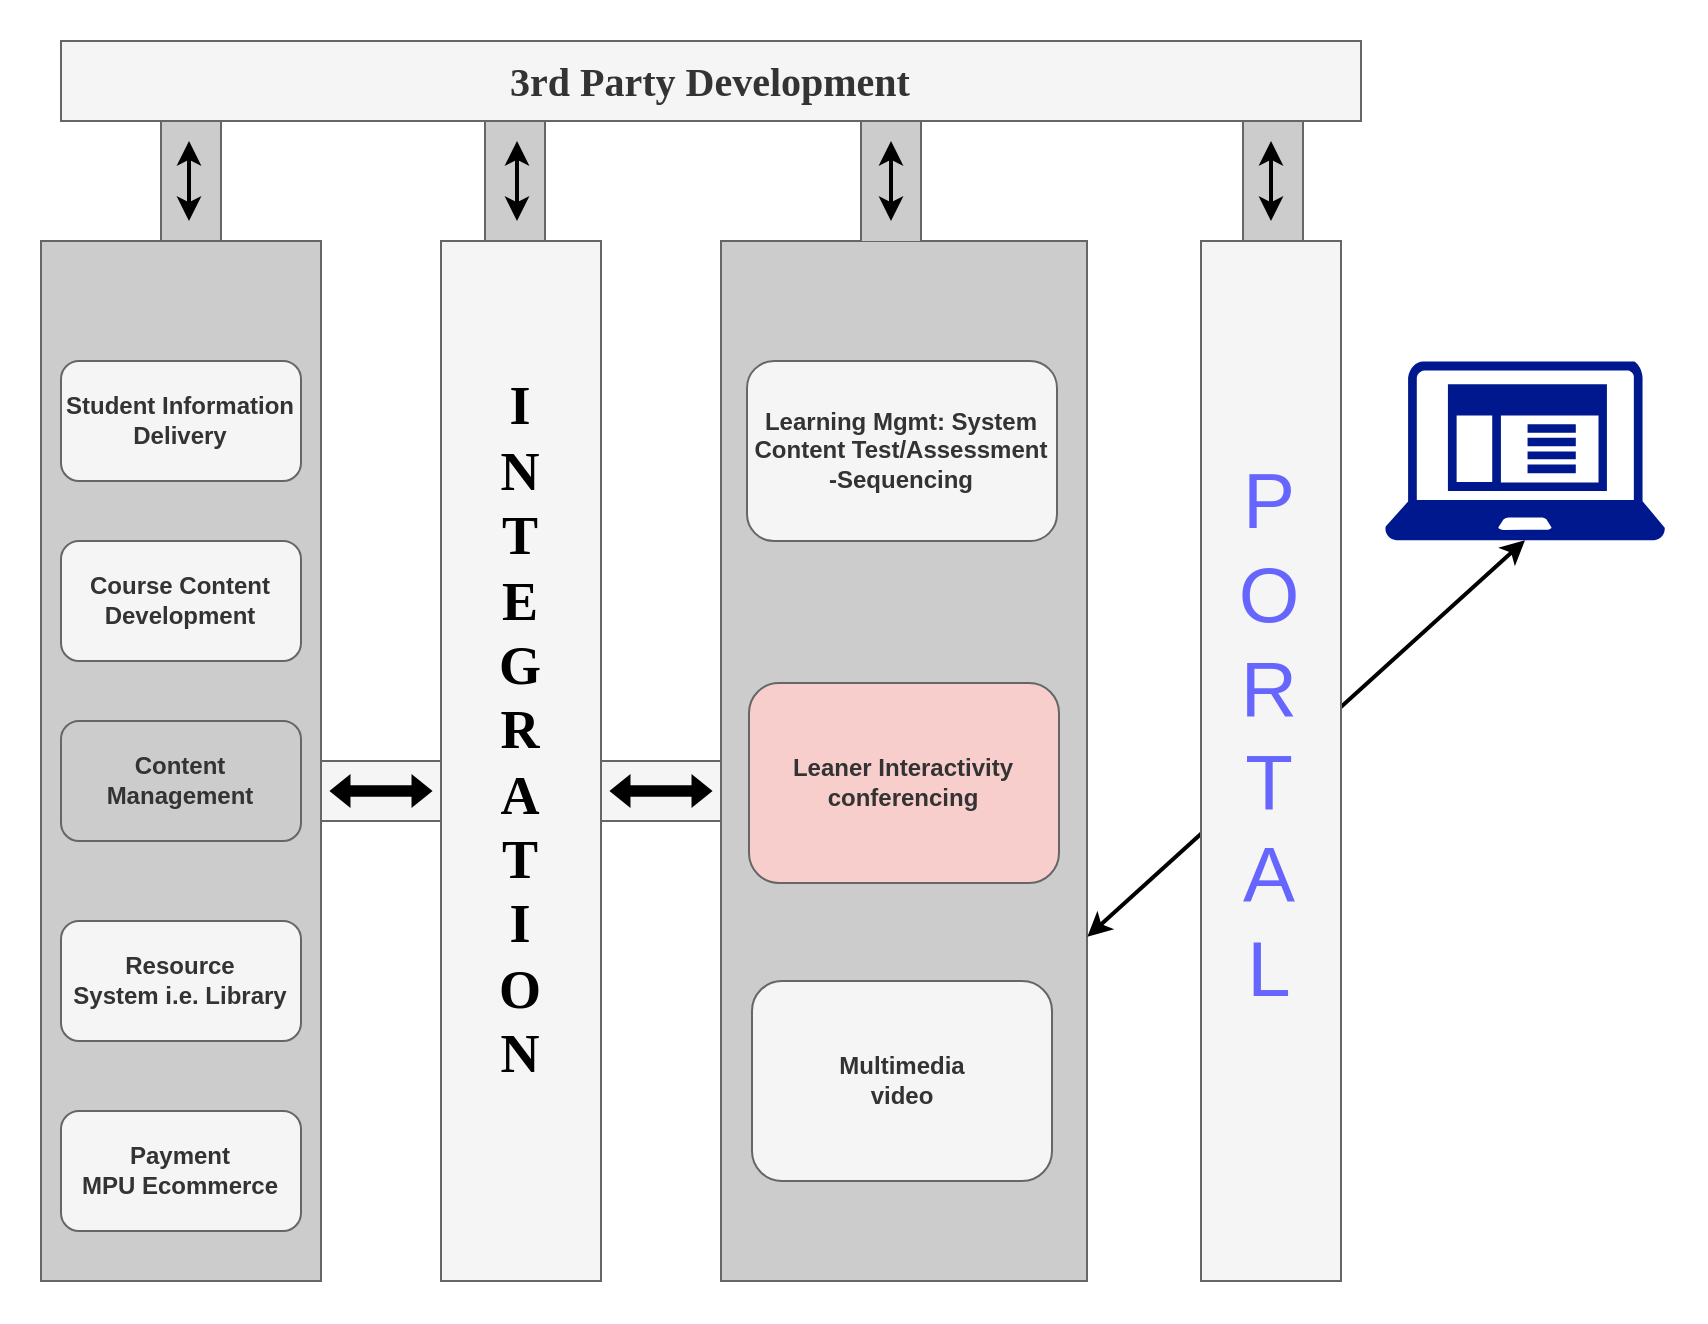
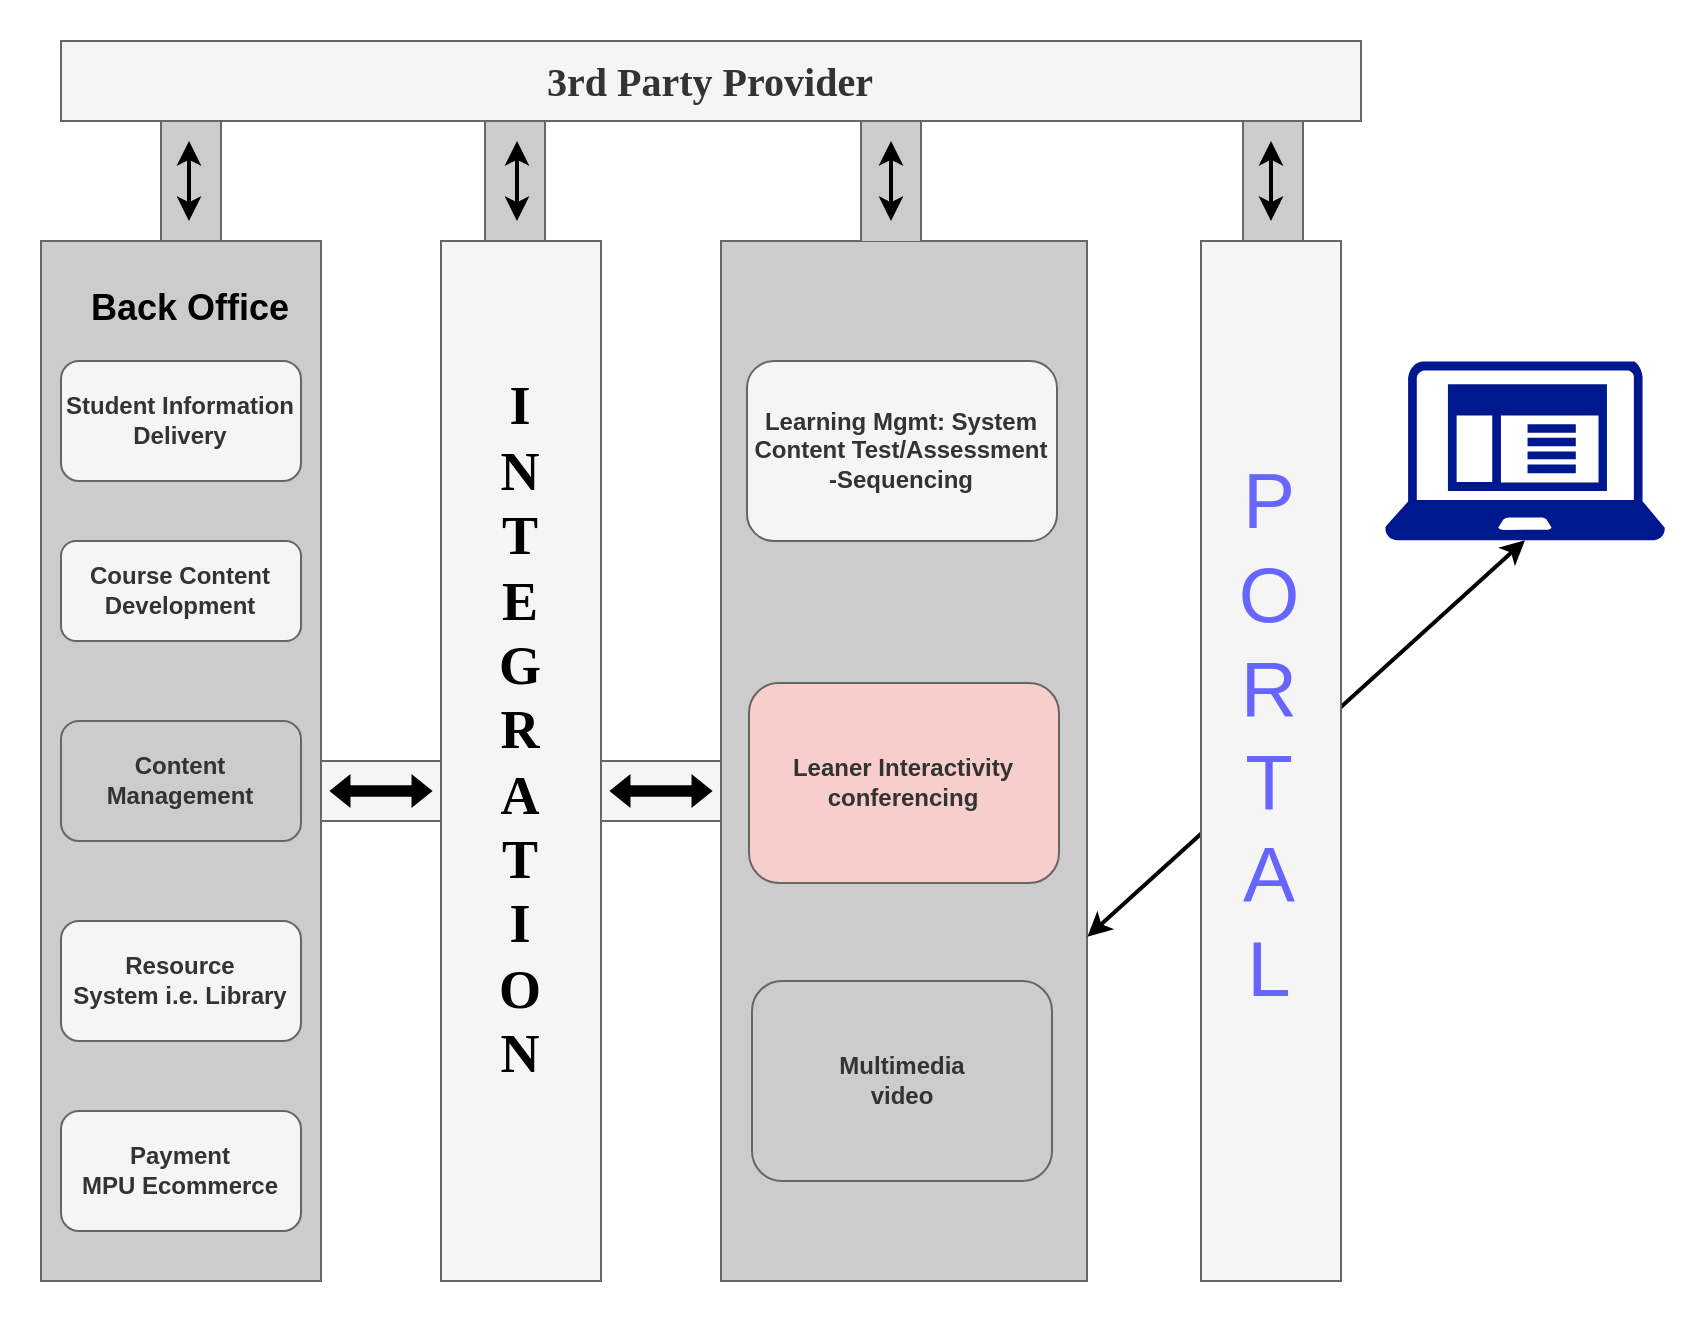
  <mxCell id="0" />
  <mxCell id="1" parent="0" />
- <mxCell id="2" value="&lt;font style=&quot;font-size: 20px&quot; face=&quot;Verdana&quot;&gt;&lt;b&gt;3rd Party Development&lt;br&gt;&lt;/b&gt;&lt;/font&gt;" style="rounded=0;whiteSpace=wrap;html=1;fillColor=#f5f5f5;strokeColor=#666666;fontColor=#333333;" parent="1" vertex="1"><mxGeometry x="30" y="20" width="650" height="40" as="geometry" /></mxCell>
+ <mxCell id="2" value="&lt;font style=&quot;font-size: 20px&quot; face=&quot;Verdana&quot;&gt;&lt;b&gt;3rd Party Provider&lt;br&gt;&lt;/b&gt;&lt;/font&gt;" style="rounded=0;whiteSpace=wrap;html=1;fillColor=#f5f5f5;strokeColor=#666666;fontColor=#333333;" parent="1" vertex="1"><mxGeometry x="30" y="20" width="650" height="40" as="geometry" /></mxCell>
  <mxCell id="3" value="" style="aspect=fixed;pointerEvents=1;shadow=0;dashed=0;html=1;strokeColor=none;labelPosition=center;verticalLabelPosition=bottom;verticalAlign=top;align=center;fillColor=#00188D;shape=mxgraph.mscae.enterprise.client_application" vertex="1" parent="1"><mxGeometry x="692" y="180" width="140" height="89.6" as="geometry" /></mxCell>
  <mxCell id="4" value="" style="edgeStyle=none;rounded=0;orthogonalLoop=1;jettySize=auto;html=1;" edge="1" parent="1" source="5" target="6"><mxGeometry relative="1" as="geometry" /></mxCell>
  <mxCell id="5" value="" style="shape=partialRectangle;whiteSpace=wrap;html=1;bottom=1;right=1;left=1;top=0;fillColor=#CCCCCC;routingCenterX=-0.5;rotation=-180;strokeColor=#666666;fontColor=#333333;" vertex="1" parent="1"><mxGeometry x="80" y="60" width="30" height="60" as="geometry" /></mxCell>
  <mxCell id="6" value="" style="rounded=0;whiteSpace=wrap;html=1;fillColor=#CCCCCC;strokeColor=#666666;fontColor=#333333;" vertex="1" parent="1"><mxGeometry x="20" y="120" width="140" height="520" as="geometry" /></mxCell>
  <mxCell id="7" value="" style="endArrow=classic;startArrow=classic;html=1;fontStyle=1;strokeColor=#000000;strokeWidth=2;" edge="1" parent="1"><mxGeometry width="50" height="50" relative="1" as="geometry"><mxPoint x="94" y="70" as="sourcePoint" /><mxPoint x="94" y="110" as="targetPoint" /></mxGeometry></mxCell>
+ <mxCell id="8" value="&lt;font style=&quot;font-size: 18px&quot;&gt;&lt;b&gt;Back Office&lt;/b&gt;&lt;/font&gt;" style="text;html=1;strokeColor=none;fillColor=none;align=center;verticalAlign=middle;whiteSpace=wrap;rounded=0;" vertex="1" parent="1"><mxGeometry x="30" y="138.4" width="130" height="31.6" as="geometry" /></mxCell>
  <mxCell id="9" value="&lt;div&gt;&lt;b&gt;Student Information&lt;/b&gt;&lt;/div&gt;&lt;div&gt;&lt;b&gt;Delivery&lt;br&gt;&lt;/b&gt;&lt;/div&gt;" style="rounded=1;whiteSpace=wrap;html=1;fillColor=#f5f5f5;strokeColor=#666666;fontColor=#333333;" vertex="1" parent="1"><mxGeometry x="30" y="180" width="120" height="60" as="geometry" /></mxCell>
- <mxCell id="10" value="&lt;div&gt;Course Content&lt;/div&gt;&lt;div&gt;Development&lt;br&gt;&lt;/div&gt;" style="rounded=1;whiteSpace=wrap;html=1;fillColor=#f5f5f5;fontStyle=1;strokeColor=#666666;fontColor=#333333;" vertex="1" parent="1"><mxGeometry x="30" y="270" width="120" height="60" as="geometry" /></mxCell>
+ <mxCell id="10" value="&lt;div&gt;Course Content&lt;/div&gt;&lt;div&gt;Development&lt;br&gt;&lt;/div&gt;" style="rounded=1;whiteSpace=wrap;html=1;fillColor=#f5f5f5;fontStyle=1;strokeColor=#666666;fontColor=#333333;" vertex="1" parent="1"><mxGeometry x="30" y="270" width="120" height="50" as="geometry" /></mxCell>
  <mxCell id="11" value="&lt;b&gt;Content Management&lt;/b&gt;" style="rounded=1;whiteSpace=wrap;html=1;fillColor=#cccccc;strokeColor=#666666;fontColor=#333333;" vertex="1" parent="1"><mxGeometry x="30" y="360" width="120" height="60" as="geometry" /></mxCell>
  <mxCell id="12" value="&lt;div&gt;&lt;b&gt;Resource&lt;/b&gt;&lt;/div&gt;&lt;div&gt;&lt;b&gt;System i.e. Library&lt;br&gt;&lt;/b&gt;&lt;/div&gt;" style="rounded=1;whiteSpace=wrap;html=1;fillColor=#f5f5f5;strokeColor=#666666;fontColor=#333333;" vertex="1" parent="1"><mxGeometry x="30" y="460" width="120" height="60" as="geometry" /></mxCell>
  <mxCell id="13" value="&lt;div&gt;&lt;b&gt;Payment&lt;/b&gt;&lt;/div&gt;&lt;div&gt;&lt;b&gt;MPU Ecommerce&lt;br&gt;&lt;/b&gt;&lt;/div&gt;" style="rounded=1;whiteSpace=wrap;html=1;fillColor=#f5f5f5;strokeColor=#666666;fontColor=#333333;" vertex="1" parent="1"><mxGeometry x="30" y="555" width="120" height="60" as="geometry" /></mxCell>
  <mxCell id="14" value="" style="edgeStyle=none;rounded=0;orthogonalLoop=1;jettySize=auto;html=1;" edge="1" parent="1" target="15"><mxGeometry relative="1" as="geometry"><mxPoint x="432.517" y="120" as="sourcePoint" /></mxGeometry></mxCell>
  <mxCell id="15" value="" style="rounded=0;whiteSpace=wrap;html=1;fillColor=#CCCCCC;strokeColor=#666666;fontColor=#333333;" vertex="1" parent="1"><mxGeometry x="360" y="120" width="183" height="520" as="geometry" /></mxCell>
  <mxCell id="16" value="&lt;div&gt;&lt;b&gt;Learning Mgmt: System&lt;/b&gt;&lt;/div&gt;&lt;div&gt;&lt;b&gt;Content Test/Assessment&lt;/b&gt;&lt;/div&gt;&lt;div&gt;&lt;b&gt;-Sequencing&lt;br&gt;&lt;/b&gt;&lt;/div&gt;" style="rounded=1;whiteSpace=wrap;html=1;fillColor=#f5f5f5;strokeColor=#666666;fontColor=#333333;" vertex="1" parent="1"><mxGeometry x="373" y="180" width="155" height="90" as="geometry" /></mxCell>
  <mxCell id="17" value="&lt;div&gt;Leaner Interactivity&lt;/div&gt;&lt;div&gt;conferencing&lt;br&gt;&lt;/div&gt;" style="rounded=1;whiteSpace=wrap;html=1;fillColor=#f8cecc;fontStyle=1;strokeColor=#666666;fontColor=#333333;" vertex="1" parent="1"><mxGeometry x="374" y="341" width="155" height="100" as="geometry" /></mxCell>
- <mxCell id="18" value="&lt;div&gt;&lt;b&gt;Multimedia&lt;/b&gt;&lt;/div&gt;&lt;div&gt;&lt;b&gt;video&lt;br&gt;&lt;/b&gt;&lt;/div&gt;" style="rounded=1;whiteSpace=wrap;html=1;fillColor=#f5f5f5;strokeColor=#666666;fontColor=#333333;" vertex="1" parent="1"><mxGeometry x="375.5" y="490" width="150" height="100" as="geometry" /></mxCell>
+ <mxCell id="18" value="&lt;div&gt;&lt;b&gt;Multimedia&lt;/b&gt;&lt;/div&gt;&lt;div&gt;&lt;b&gt;video&lt;br&gt;&lt;/b&gt;&lt;/div&gt;" style="rounded=1;whiteSpace=wrap;html=1;fillColor=#cccccc;strokeColor=#666666;fontColor=#333333;" vertex="1" parent="1"><mxGeometry x="375.5" y="490" width="150" height="100" as="geometry" /></mxCell>
  <mxCell id="19" value="" style="shape=partialRectangle;whiteSpace=wrap;html=1;bottom=1;right=1;left=1;top=0;fillColor=#CCCCCC;routingCenterX=-0.5;rotation=-180;strokeColor=#666666;fontColor=#333333;" vertex="1" parent="1"><mxGeometry x="430" y="60" width="30" height="60" as="geometry" /></mxCell>
  <mxCell id="20" value="" style="endArrow=classic;startArrow=classic;html=1;fontStyle=1;strokeColor=#000000;strokeWidth=2;" edge="1" parent="1"><mxGeometry width="50" height="50" relative="1" as="geometry"><mxPoint x="445" y="70" as="sourcePoint" /><mxPoint x="445" y="110" as="targetPoint" /></mxGeometry></mxCell>
  <mxCell id="21" value="" style="rounded=0;whiteSpace=wrap;html=1;fillColor=#f5f5f5;strokeColor=#666666;fontColor=#333333;" vertex="1" parent="1"><mxGeometry x="220" y="120" width="80" height="520" as="geometry" /></mxCell>
  <mxCell id="22" value="&lt;div style=&quot;font-size: 27px&quot;&gt;&lt;font style=&quot;font-size: 27px&quot; face=&quot;Verdana&quot;&gt;&lt;b&gt;&lt;font style=&quot;font-size: 27px&quot;&gt;I&lt;/font&gt;&lt;/b&gt;&lt;/font&gt;&lt;/div&gt;&lt;div style=&quot;font-size: 27px&quot;&gt;&lt;font style=&quot;font-size: 27px&quot; face=&quot;Verdana&quot;&gt;&lt;b&gt;N&lt;/b&gt;&lt;/font&gt;&lt;/div&gt;&lt;div style=&quot;font-size: 27px&quot;&gt;&lt;font style=&quot;font-size: 27px&quot; face=&quot;Verdana&quot;&gt;&lt;b&gt;T&lt;/b&gt;&lt;/font&gt;&lt;/div&gt;&lt;div style=&quot;font-size: 27px&quot;&gt;&lt;font style=&quot;font-size: 27px&quot; face=&quot;Verdana&quot;&gt;&lt;b&gt;E&lt;/b&gt;&lt;/font&gt;&lt;/div&gt;&lt;div style=&quot;font-size: 27px&quot;&gt;&lt;font style=&quot;font-size: 27px&quot; face=&quot;Verdana&quot;&gt;&lt;b&gt;G&lt;/b&gt;&lt;/font&gt;&lt;/div&gt;&lt;div style=&quot;font-size: 27px&quot;&gt;&lt;font style=&quot;font-size: 27px&quot; face=&quot;Verdana&quot;&gt;&lt;b&gt;R&lt;/b&gt;&lt;/font&gt;&lt;/div&gt;&lt;div style=&quot;font-size: 27px&quot;&gt;&lt;font style=&quot;font-size: 27px&quot; face=&quot;Verdana&quot;&gt;&lt;b&gt;A&lt;/b&gt;&lt;/font&gt;&lt;/div&gt;&lt;div style=&quot;font-size: 27px&quot;&gt;&lt;font style=&quot;font-size: 27px&quot; face=&quot;Verdana&quot;&gt;&lt;b&gt;T&lt;/b&gt;&lt;/font&gt;&lt;/div&gt;&lt;div style=&quot;font-size: 27px&quot;&gt;&lt;font style=&quot;font-size: 27px&quot; face=&quot;Verdana&quot;&gt;&lt;b&gt;I&lt;/b&gt;&lt;/font&gt;&lt;/div&gt;&lt;div style=&quot;font-size: 27px&quot;&gt;&lt;font style=&quot;font-size: 27px&quot; face=&quot;Verdana&quot;&gt;&lt;b&gt;O&lt;/b&gt;&lt;/font&gt;&lt;/div&gt;&lt;div style=&quot;font-size: 27px&quot;&gt;&lt;font style=&quot;font-size: 27px&quot; face=&quot;Verdana&quot;&gt;&lt;b&gt;N&lt;br&gt;&lt;/b&gt;&lt;/font&gt;&lt;/div&gt;" style="text;html=1;strokeColor=none;fillColor=none;align=center;verticalAlign=middle;whiteSpace=wrap;rounded=0;rotation=0;" vertex="1" parent="1"><mxGeometry x="235" y="170" width="50" height="390" as="geometry" /></mxCell>
  <mxCell id="23" value="" style="rounded=0;whiteSpace=wrap;html=1;fillColor=#f5f5f5;strokeColor=#666666;fontColor=#333333;" vertex="1" parent="1"><mxGeometry x="160" y="380" width="60" height="30" as="geometry" /></mxCell>
  <mxCell id="24" value="" style="rounded=0;whiteSpace=wrap;html=1;fillColor=#CCCCCC;strokeColor=#666666;fontColor=#333333;" vertex="1" parent="1"><mxGeometry x="242" y="60" width="30" height="60" as="geometry" /></mxCell>
  <mxCell id="25" value="" style="rounded=0;whiteSpace=wrap;html=1;fillColor=#f5f5f5;strokeColor=#666666;fontColor=#333333;" vertex="1" parent="1"><mxGeometry x="300" y="380" width="60" height="30" as="geometry" /></mxCell>
  <mxCell id="26" value="" style="html=1;shadow=0;dashed=0;align=center;verticalAlign=middle;shape=mxgraph.arrows2.twoWayArrow;dy=0.68;dx=9.24;fillColor=#000000;" vertex="1" parent="1"><mxGeometry x="165" y="387.5" width="50" height="15" as="geometry" /></mxCell>
  <mxCell id="27" value="" style="html=1;shadow=0;dashed=0;align=center;verticalAlign=middle;shape=mxgraph.arrows2.twoWayArrow;dy=0.68;dx=9.24;fillColor=#000000;" vertex="1" parent="1"><mxGeometry x="305" y="387.5" width="50" height="15" as="geometry" /></mxCell>
  <mxCell id="28" value="" style="endArrow=classic;startArrow=classic;html=1;fontStyle=1;strokeColor=#000000;strokeWidth=2;" edge="1" parent="1"><mxGeometry width="50" height="50" relative="1" as="geometry"><mxPoint x="258" y="70" as="sourcePoint" /><mxPoint x="258" y="110" as="targetPoint" /></mxGeometry></mxCell>
  <mxCell id="29" value="" style="shape=partialRectangle;whiteSpace=wrap;html=1;bottom=1;right=1;left=1;top=0;fillColor=#CCCCCC;routingCenterX=-0.5;rotation=-180;strokeColor=#666666;fontColor=#333333;" vertex="1" parent="1"><mxGeometry x="621" y="60" width="30" height="60" as="geometry" /></mxCell>
  <mxCell id="30" value="" style="endArrow=classic;startArrow=classic;html=1;fontStyle=1;strokeColor=#000000;strokeWidth=2;" edge="1" parent="1"><mxGeometry width="50" height="50" relative="1" as="geometry"><mxPoint x="635" y="70" as="sourcePoint" /><mxPoint x="635" y="110" as="targetPoint" /></mxGeometry></mxCell>
  <mxCell id="31" value="" style="endArrow=classic;startArrow=classic;html=1;fontStyle=1;strokeColor=#000000;strokeWidth=2;entryX=1.001;entryY=0.669;entryDx=0;entryDy=0;entryPerimeter=0;exitX=0.5;exitY=1;exitDx=0;exitDy=0;exitPerimeter=0;" edge="1" parent="1" source="3" target="15"><mxGeometry width="50" height="50" relative="1" as="geometry"><mxPoint x="676" y="70" as="sourcePoint" /><mxPoint x="676" y="110" as="targetPoint" /></mxGeometry></mxCell>
  <mxCell id="32" value="" style="rounded=0;whiteSpace=wrap;html=1;strokeColor=#666666;fillColor=#f5f5f5;fontColor=#333333;" vertex="1" parent="1"><mxGeometry x="600" y="120" width="70" height="520" as="geometry" /></mxCell>
  <mxCell id="33" value="&lt;div style=&quot;font-size: 39px&quot;&gt;&lt;font style=&quot;font-size: 39px&quot; color=&quot;#6666FF&quot;&gt;P&lt;/font&gt;&lt;/div&gt;&lt;div style=&quot;font-size: 39px&quot;&gt;&lt;font style=&quot;font-size: 39px&quot; color=&quot;#6666FF&quot;&gt;O&lt;/font&gt;&lt;/div&gt;&lt;div style=&quot;font-size: 39px&quot;&gt;&lt;font style=&quot;font-size: 39px&quot; color=&quot;#6666FF&quot;&gt;R&lt;/font&gt;&lt;/div&gt;&lt;div style=&quot;font-size: 39px&quot;&gt;&lt;font style=&quot;font-size: 39px&quot; color=&quot;#6666FF&quot;&gt;T&lt;/font&gt;&lt;/div&gt;&lt;div style=&quot;font-size: 39px&quot;&gt;&lt;font style=&quot;font-size: 39px&quot; color=&quot;#6666FF&quot;&gt;A&lt;/font&gt;&lt;/div&gt;&lt;div style=&quot;font-size: 39px&quot;&gt;&lt;font style=&quot;font-size: 39px&quot; color=&quot;#6666FF&quot;&gt;L&lt;br&gt;&lt;/font&gt;&lt;/div&gt;" style="text;html=1;strokeColor=none;fillColor=none;align=center;verticalAlign=middle;whiteSpace=wrap;rounded=0;" vertex="1" parent="1"><mxGeometry x="619" y="120" width="31" height="495" as="geometry" /></mxCell>
